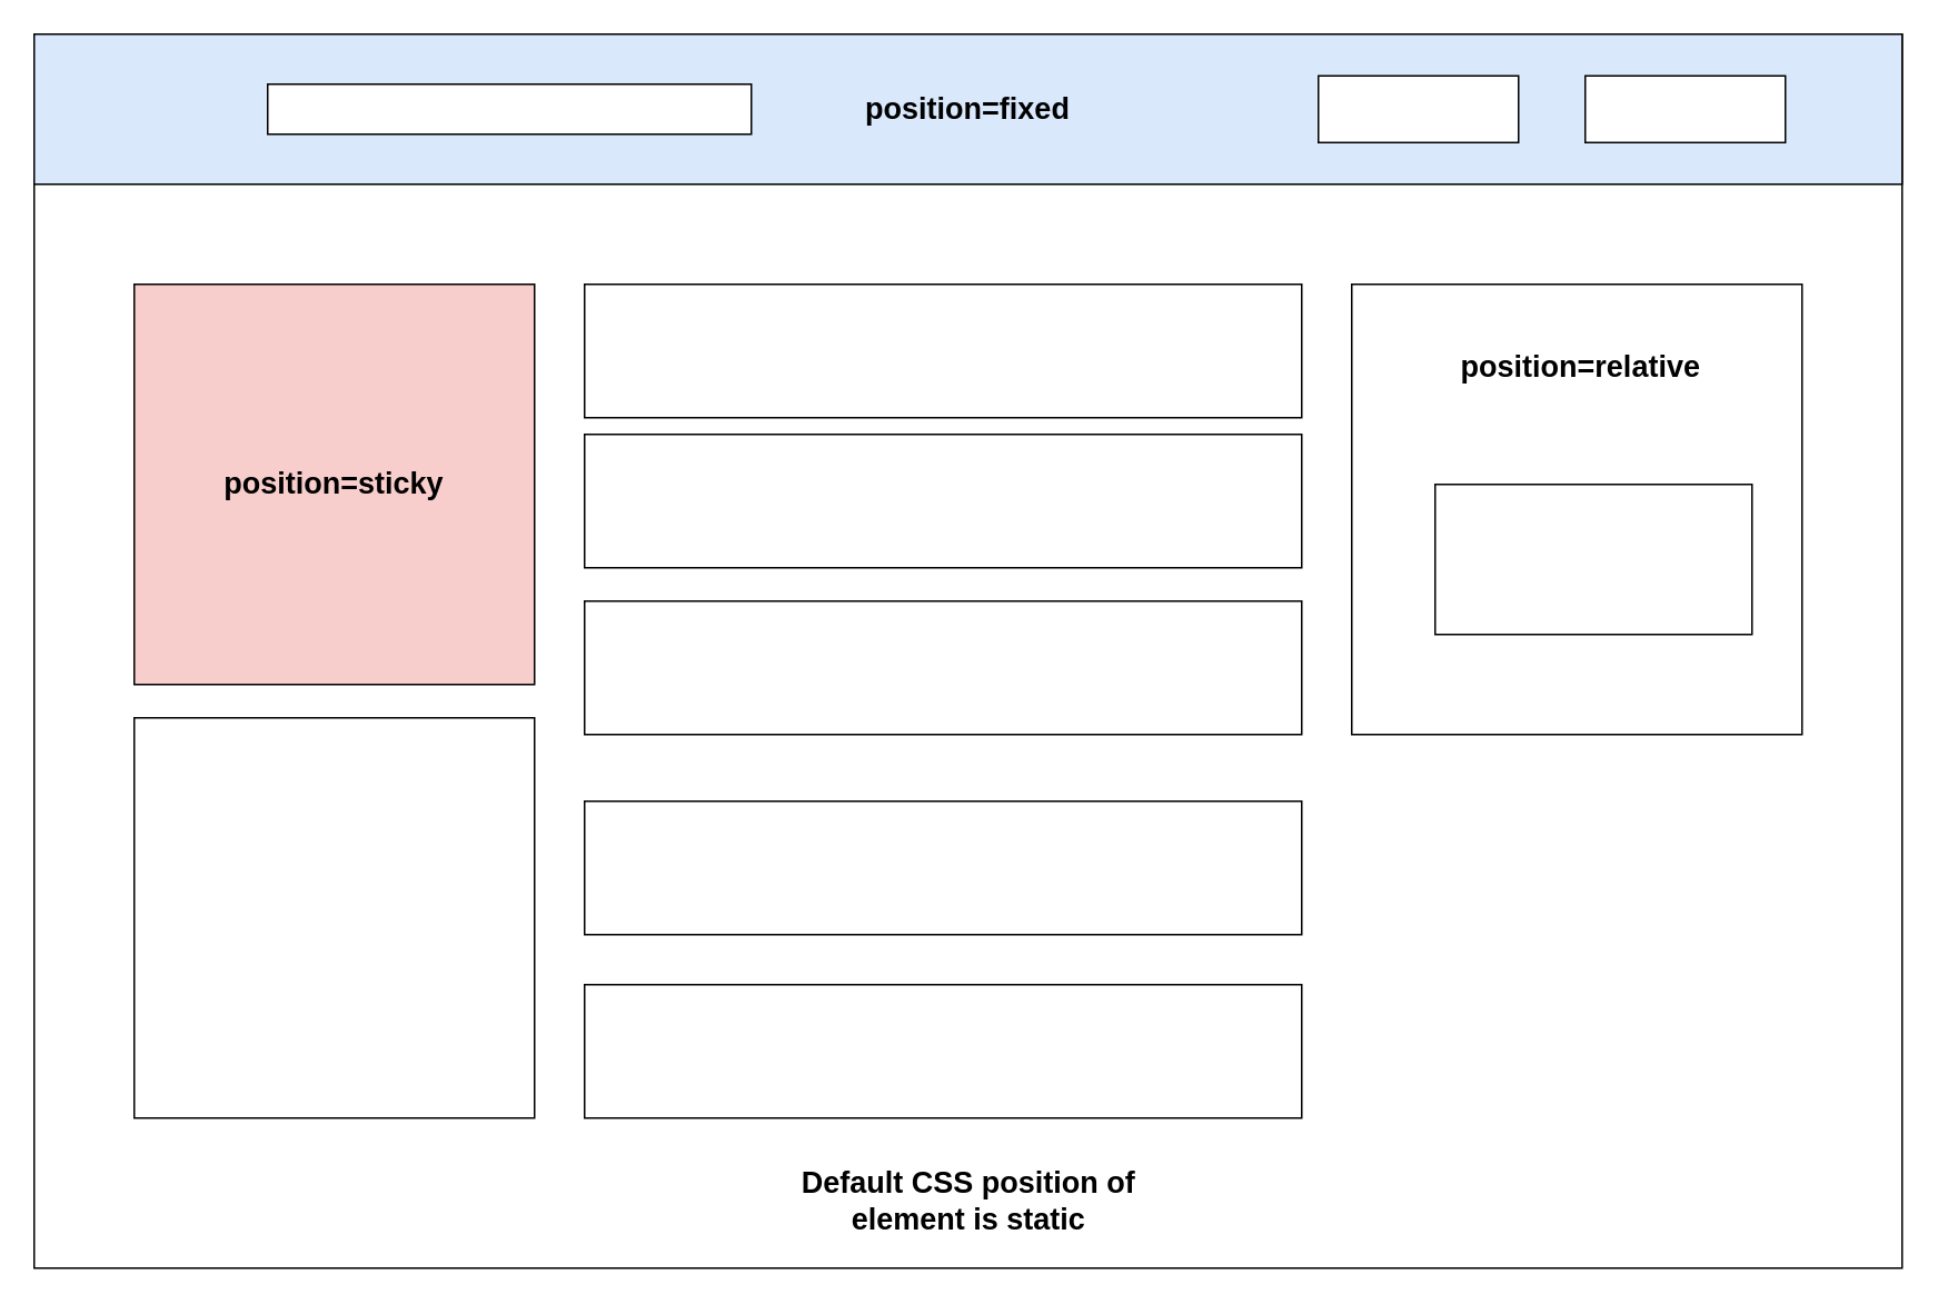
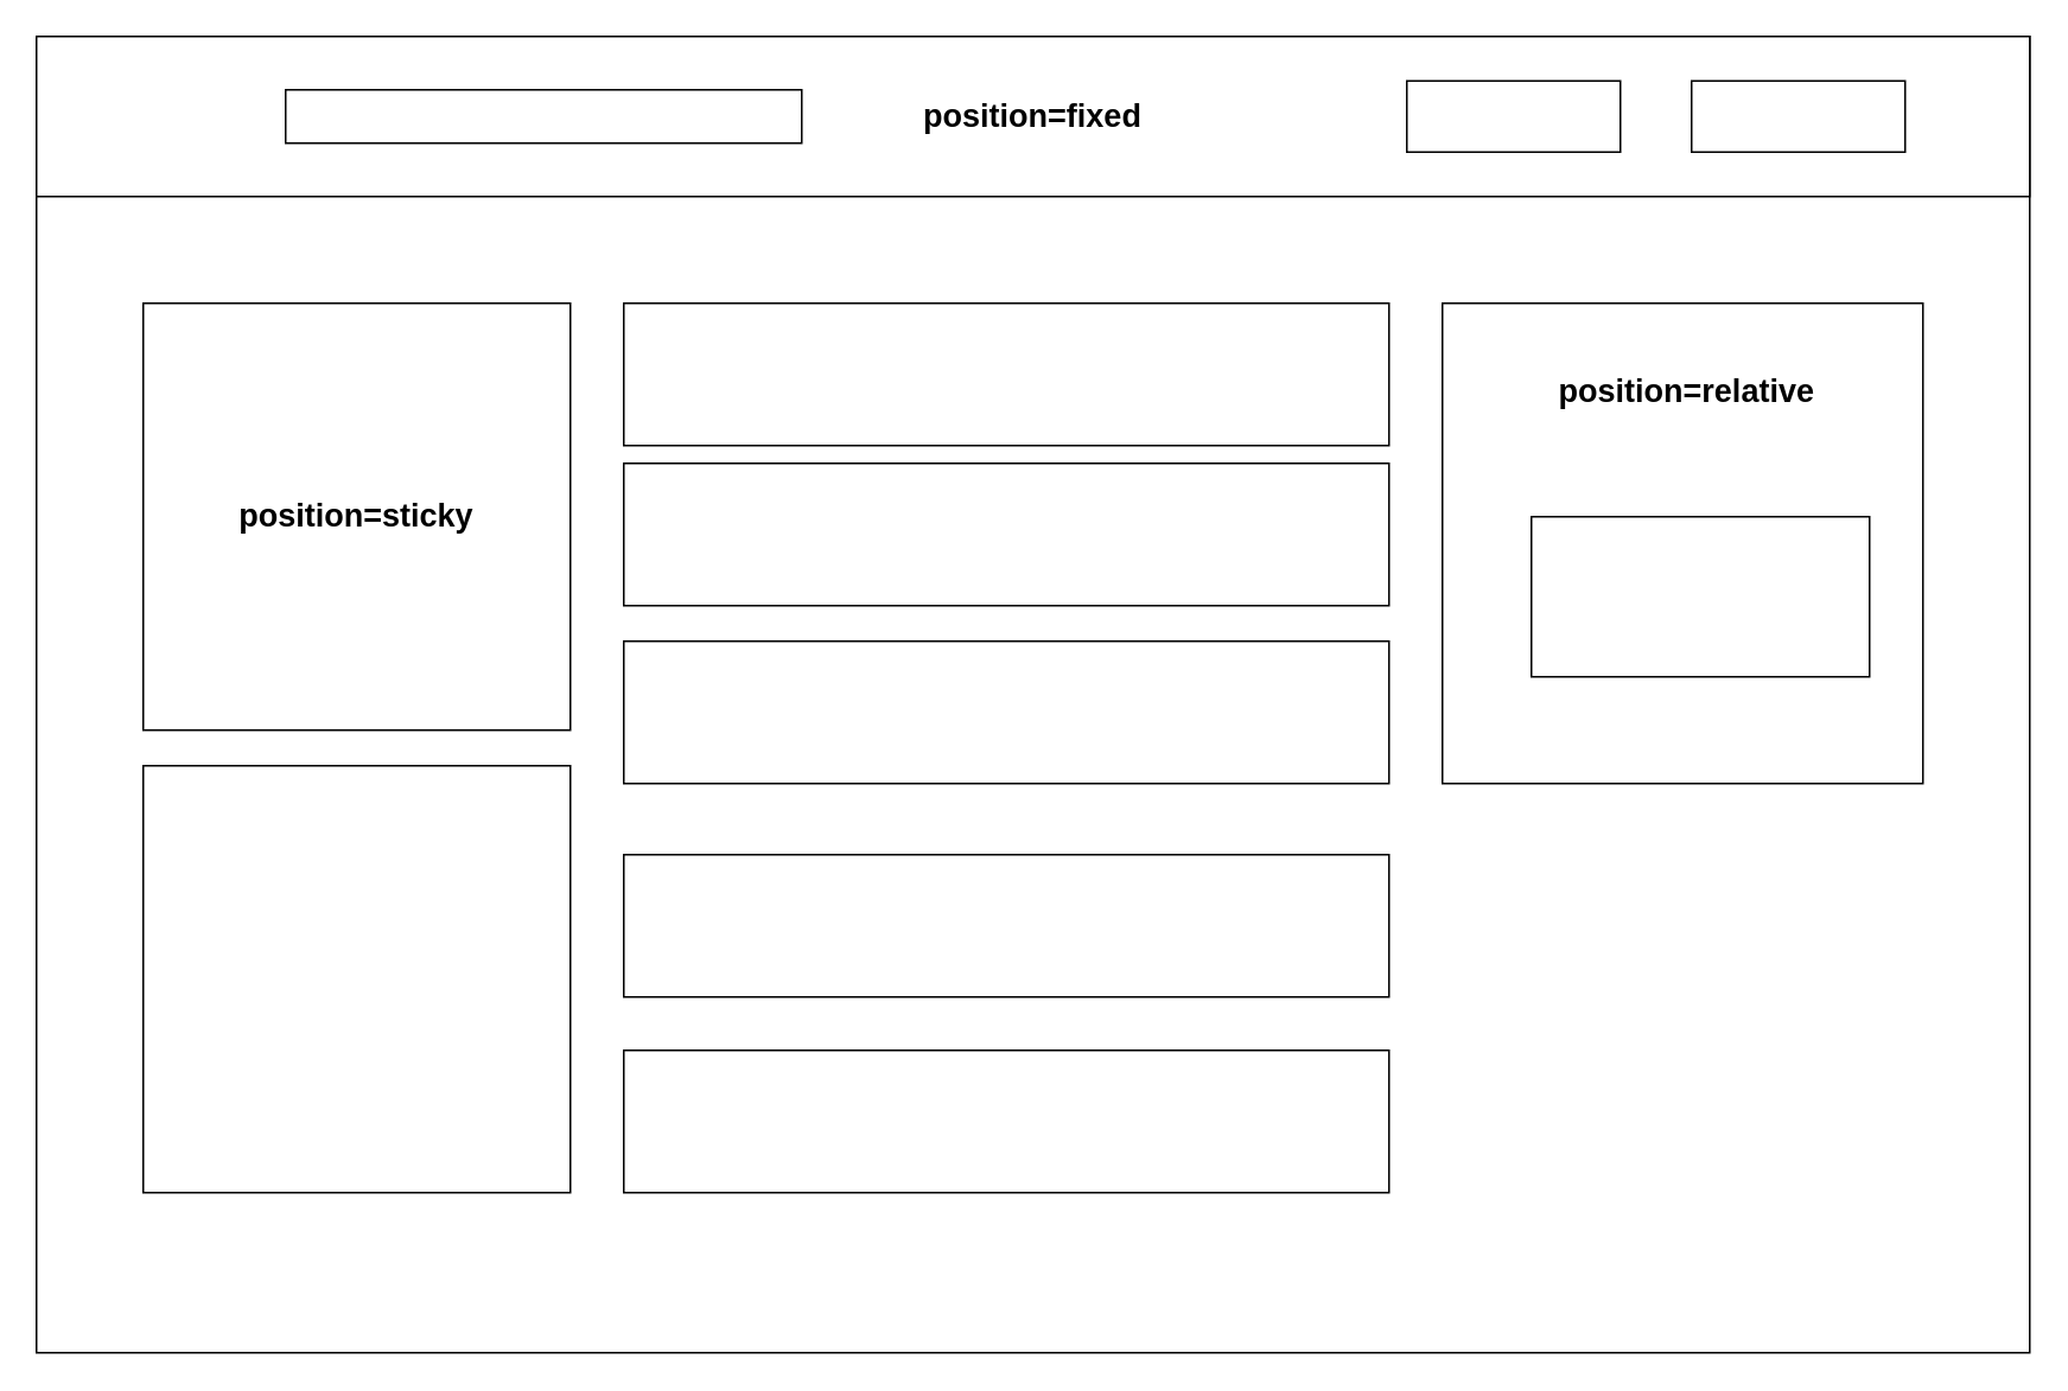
  <mxCell id="0" />
  <mxCell id="1" parent="0" />
  <mxCell id="2" value="" style="rounded=0;whiteSpace=wrap;html=1;" vertex="1" parent="1"><mxGeometry x="20" y="20" width="1120" height="740" as="geometry" /></mxCell>
- <mxCell id="3" value="&lt;font style=&quot;font-size: 18px&quot;&gt;&lt;b&gt;position=fixed&lt;/b&gt;&lt;/font&gt;" style="rounded=0;whiteSpace=wrap;html=1;fillColor=#dae8fc;" vertex="1" parent="1"><mxGeometry x="20" y="20" width="1120" height="90" as="geometry" /></mxCell>
+ <mxCell id="3" value="&lt;font style=&quot;font-size: 18px&quot;&gt;&lt;b&gt;position=fixed&lt;/b&gt;&lt;/font&gt;" style="rounded=0;whiteSpace=wrap;html=1;" vertex="1" parent="1"><mxGeometry x="20" y="20" width="1120" height="90" as="geometry" /></mxCell>
  <mxCell id="4" value="" style="rounded=0;whiteSpace=wrap;html=1;" vertex="1" parent="1"><mxGeometry x="160" y="50" width="290" height="30" as="geometry" /></mxCell>
  <mxCell id="5" value="" style="rounded=0;whiteSpace=wrap;html=1;" vertex="1" parent="1"><mxGeometry x="790" y="45" width="120" height="40" as="geometry" /></mxCell>
  <mxCell id="6" value="" style="rounded=0;whiteSpace=wrap;html=1;" vertex="1" parent="1"><mxGeometry x="950" y="45" width="120" height="40" as="geometry" /></mxCell>
- <mxCell id="7" value="&lt;font style=&quot;font-size: 18px&quot;&gt;&lt;b&gt;position=sticky&lt;/b&gt;&lt;/font&gt;" style="whiteSpace=wrap;html=1;aspect=fixed;fillColor=#f8cecc;" vertex="1" parent="1"><mxGeometry x="80" y="170" width="240" height="240" as="geometry" /></mxCell>
+ <mxCell id="7" value="&lt;font style=&quot;font-size: 18px&quot;&gt;&lt;b&gt;position=sticky&lt;/b&gt;&lt;/font&gt;" style="whiteSpace=wrap;html=1;aspect=fixed;" vertex="1" parent="1"><mxGeometry x="80" y="170" width="240" height="240" as="geometry" /></mxCell>
  <mxCell id="8" value="" style="whiteSpace=wrap;html=1;aspect=fixed;" vertex="1" parent="1"><mxGeometry x="810" y="170" width="270" height="270" as="geometry" /></mxCell>
  <mxCell id="9" value="" style="whiteSpace=wrap;html=1;aspect=fixed;" vertex="1" parent="1"><mxGeometry x="80" y="430" width="240" height="240" as="geometry" /></mxCell>
  <mxCell id="10" value="" style="rounded=0;whiteSpace=wrap;html=1;" vertex="1" parent="1"><mxGeometry x="860" y="290" width="190" height="90" as="geometry" /></mxCell>
  <mxCell id="11" value="" style="rounded=0;whiteSpace=wrap;html=1;" vertex="1" parent="1"><mxGeometry x="350" y="170" width="430" height="80" as="geometry" /></mxCell>
  <mxCell id="12" value="" style="rounded=0;whiteSpace=wrap;html=1;" vertex="1" parent="1"><mxGeometry x="350" y="260" width="430" height="80" as="geometry" /></mxCell>
  <mxCell id="13" value="" style="rounded=0;whiteSpace=wrap;html=1;" vertex="1" parent="1"><mxGeometry x="350" y="360" width="430" height="80" as="geometry" /></mxCell>
  <mxCell id="14" value="" style="rounded=0;whiteSpace=wrap;html=1;" vertex="1" parent="1"><mxGeometry x="350" y="480" width="430" height="80" as="geometry" /></mxCell>
  <mxCell id="15" value="" style="rounded=0;whiteSpace=wrap;html=1;" vertex="1" parent="1"><mxGeometry x="350" y="590" width="430" height="80" as="geometry" /></mxCell>
- <mxCell id="16" value="&lt;font style=&quot;font-size: 18px&quot;&gt;&lt;b&gt;Default CSS position of element is static&lt;/b&gt;&lt;/font&gt;" style="text;html=1;strokeColor=none;fillColor=none;align=center;verticalAlign=middle;whiteSpace=wrap;rounded=0;" vertex="1" parent="1"><mxGeometry x="467.5" y="710" width="225" height="20" as="geometry" /></mxCell>
  <mxCell id="17" value="&lt;font style=&quot;font-size: 18px&quot;&gt;&lt;b&gt;position=relative&lt;/b&gt;&lt;/font&gt;" style="text;html=1;strokeColor=none;fillColor=none;align=center;verticalAlign=middle;whiteSpace=wrap;rounded=0;" vertex="1" parent="1"><mxGeometry x="925" y="210" width="45" height="20" as="geometry" /></mxCell>
